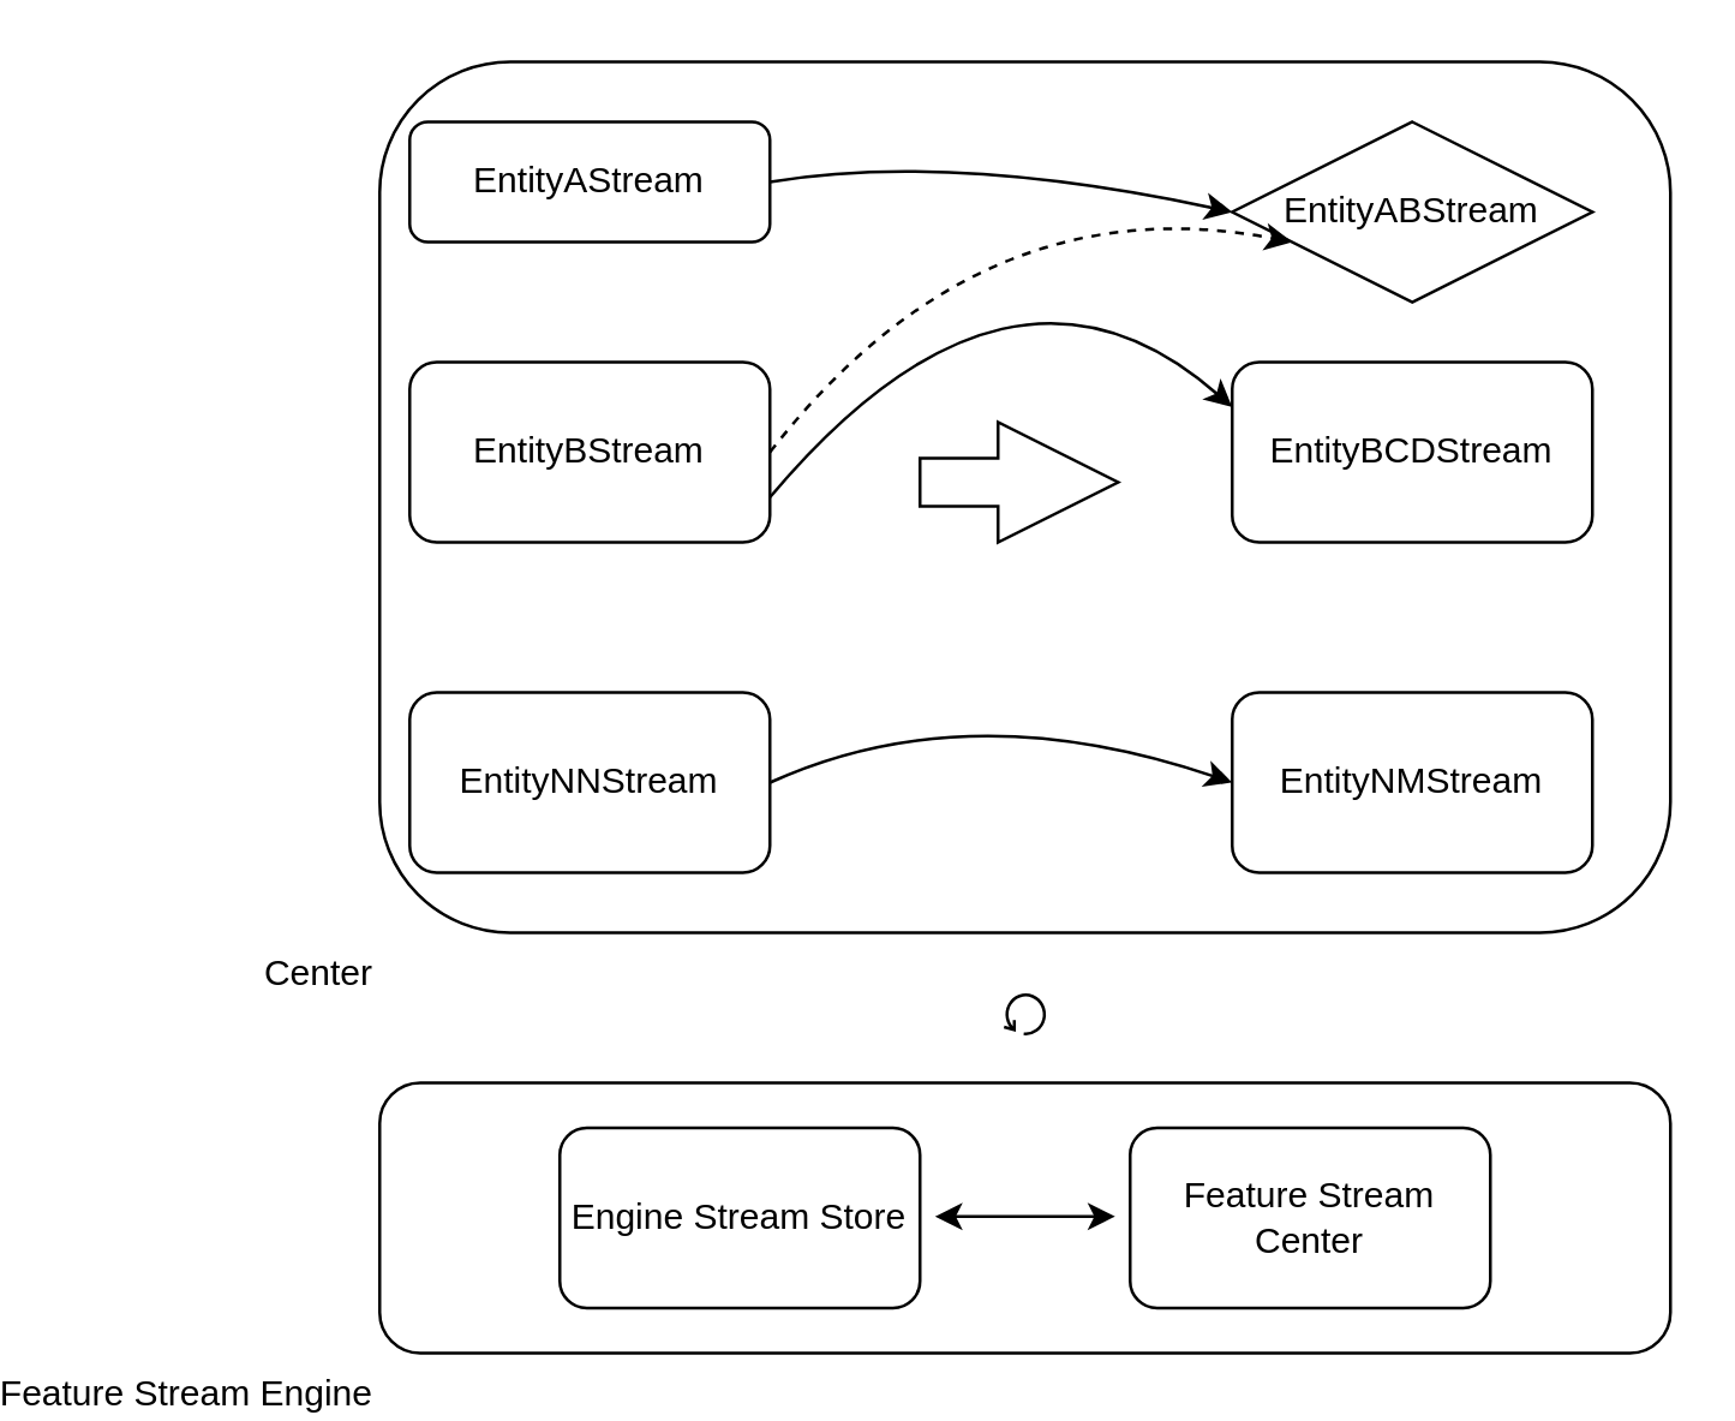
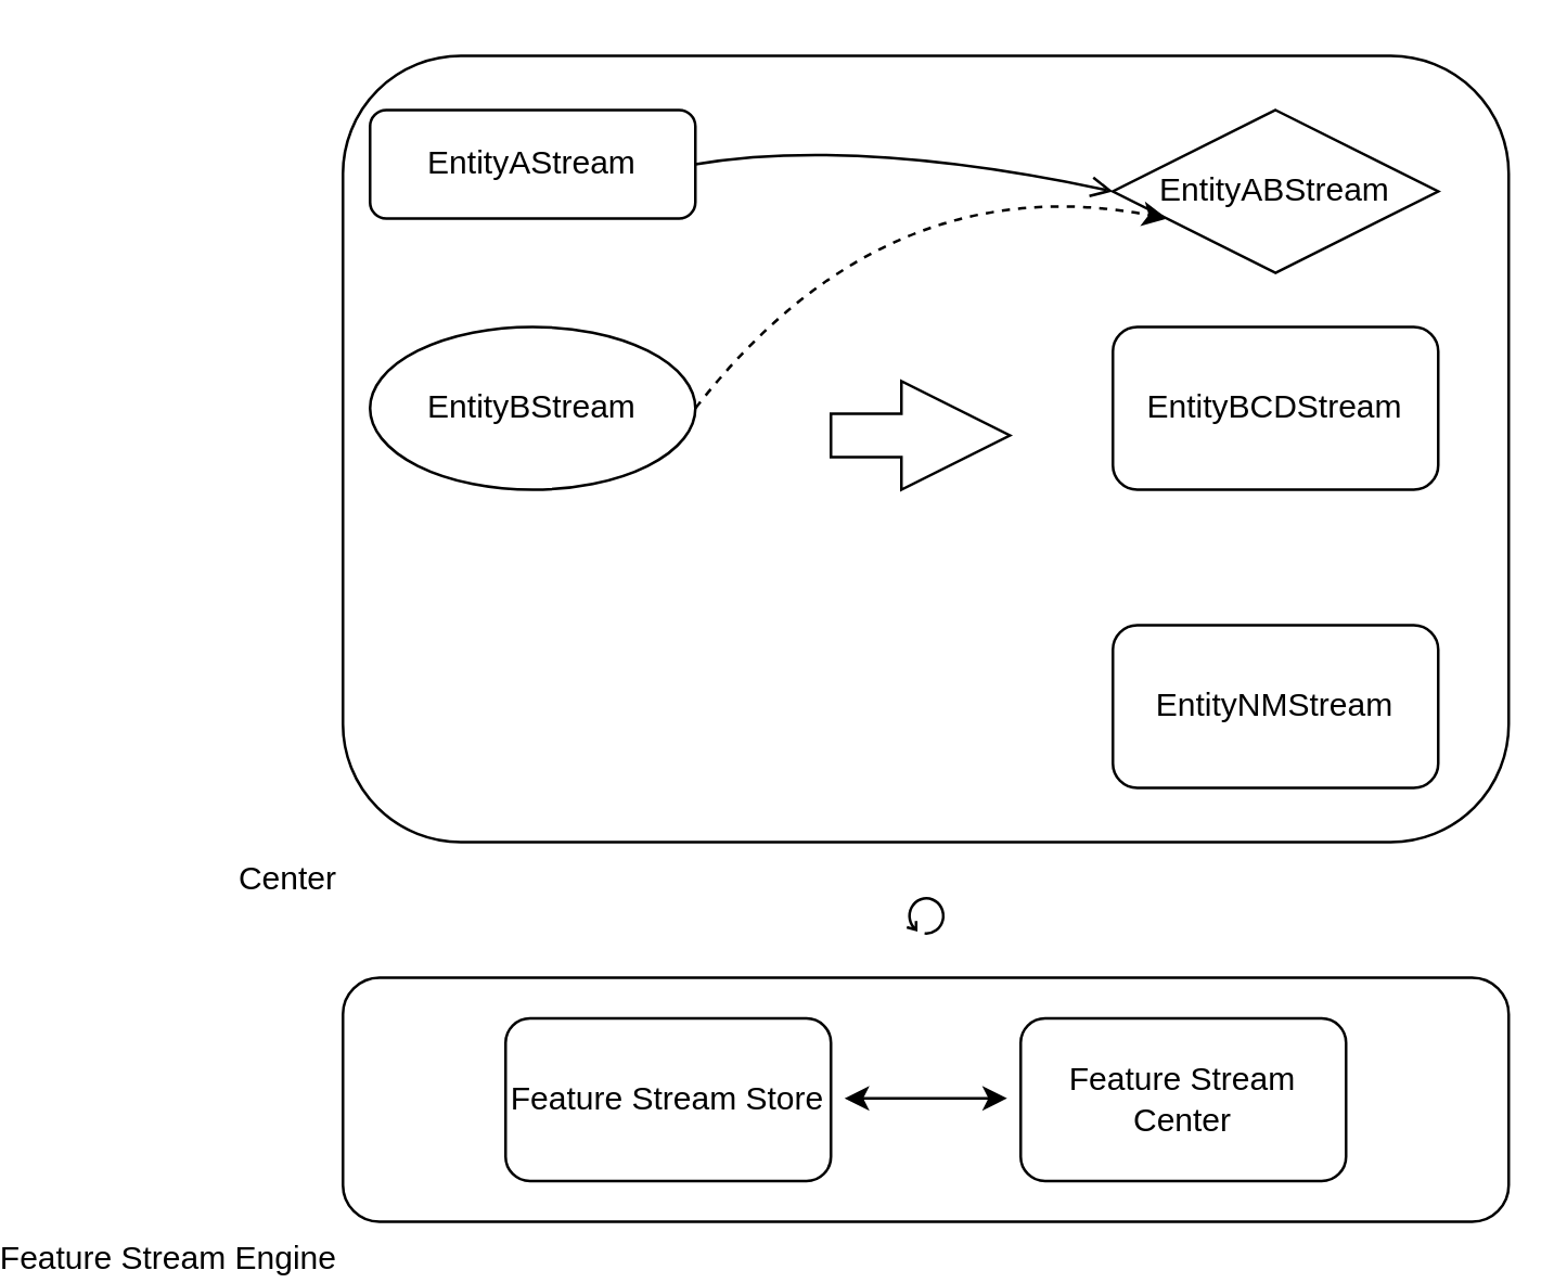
  <mxCell id="0" />
  <mxCell id="1" parent="0" />
  <mxCell id="2" value="Center" style="rounded=1;whiteSpace=wrap;html=1;labelPosition=left;verticalLabelPosition=bottom;align=right;verticalAlign=top;" vertex="1" parent="1"><mxGeometry x="20" y="20" width="430" height="290" as="geometry" /></mxCell>
  <mxCell id="3" value="EntityAStream" style="rounded=1;whiteSpace=wrap;html=1;" vertex="1" parent="1"><mxGeometry x="30" y="40" width="120" height="40" as="geometry" /></mxCell>
- <mxCell id="4" value="EntityBStream" style="rounded=1;whiteSpace=wrap;html=1;" vertex="1" parent="1"><mxGeometry x="30" y="120" width="120" height="60" as="geometry" /></mxCell>
- <mxCell id="5" value="EntityNNStream" style="rounded=1;whiteSpace=wrap;html=1;" vertex="1" parent="1"><mxGeometry x="30" y="230" width="120" height="60" as="geometry" /></mxCell>
+ <mxCell id="4" value="EntityBStream" style="ellipse;whiteSpace=wrap;html=1;" vertex="1" parent="1"><mxGeometry x="30" y="120" width="120" height="60" as="geometry" /></mxCell>
  <mxCell id="6" value="EntityABStream" style="rhombus;whiteSpace=wrap;html=1;" vertex="1" parent="1"><mxGeometry x="304" y="40" width="120" height="60" as="geometry" /></mxCell>
  <mxCell id="7" value="EntityBCDStream" style="rounded=1;whiteSpace=wrap;html=1;" vertex="1" parent="1"><mxGeometry x="304" y="120" width="120" height="60" as="geometry" /></mxCell>
  <mxCell id="8" value="EntityNMStream" style="rounded=1;whiteSpace=wrap;html=1;" vertex="1" parent="1"><mxGeometry x="304" y="230" width="120" height="60" as="geometry" /></mxCell>
  <mxCell id="9" value="" style="html=1;shadow=0;dashed=0;align=center;verticalAlign=middle;shape=mxgraph.arrows2.arrow;dy=0.6;dx=40;notch=0;" vertex="1" parent="1"><mxGeometry x="200" y="140" width="66" height="40" as="geometry" /></mxCell>
  <mxCell id="10" value="Feature Stream Engine" style="rounded=1;whiteSpace=wrap;html=1;labelPosition=left;verticalLabelPosition=bottom;align=right;verticalAlign=top;" vertex="1" parent="1"><mxGeometry x="20" y="360" width="430" height="90" as="geometry" /></mxCell>
  <mxCell id="11" value="" style="shape=mxgraph.bpmn.loop;html=1;outlineConnect=0;" vertex="1" parent="1"><mxGeometry x="228" y="330" width="14" height="14" as="geometry" /></mxCell>
- <mxCell id="12" value="Engine Stream Store" style="rounded=1;whiteSpace=wrap;html=1;" vertex="1" parent="1"><mxGeometry x="80" y="375" width="120" height="60" as="geometry" /></mxCell>
+ <mxCell id="12" value="Feature Stream Store" style="rounded=1;whiteSpace=wrap;html=1;" vertex="1" parent="1"><mxGeometry x="80" y="375" width="120" height="60" as="geometry" /></mxCell>
  <mxCell id="13" value="Feature Stream Center" style="rounded=1;whiteSpace=wrap;html=1;" vertex="1" parent="1"><mxGeometry x="270" y="375" width="120" height="60" as="geometry" /></mxCell>
  <mxCell id="14" value="" style="endArrow=classic;startArrow=classic;html=1;" edge="1" parent="1"><mxGeometry width="50" height="50" relative="1" as="geometry"><mxPoint x="205" y="404.5" as="sourcePoint" /><mxPoint x="265" y="404.5" as="targetPoint" /></mxGeometry></mxCell>
- <mxCell id="15" value="" style="curved=1;endArrow=classic;html=1;exitX=1;exitY=0.5;exitDx=0;exitDy=0;entryX=0;entryY=0.5;entryDx=0;entryDy=0;" edge="1" parent="1" source="3" target="6"><mxGeometry width="50" height="50" relative="1" as="geometry"><mxPoint x="180" y="290" as="sourcePoint" /><mxPoint x="230" y="240" as="targetPoint" /><Array as="points"><mxPoint x="210" y="50" /></Array></mxGeometry></mxCell>
+ <mxCell id="15" value="" style="curved=1;endArrow=open;html=1;exitX=1;exitY=0.5;exitDx=0;exitDy=0;entryX=0;entryY=0.5;entryDx=0;entryDy=0;" edge="1" parent="1" source="3" target="6"><mxGeometry width="50" height="50" relative="1" as="geometry"><mxPoint x="180" y="290" as="sourcePoint" /><mxPoint x="230" y="240" as="targetPoint" /><Array as="points"><mxPoint x="210" y="50" /></Array></mxGeometry></mxCell>
  <mxCell id="16" value="" style="curved=1;endArrow=classic;html=1;exitX=1;exitY=0.5;exitDx=0;exitDy=0;entryX=0;entryY=0.75;entryDx=0;entryDy=0;dashed=1;" edge="1" parent="1" source="4" target="6"><mxGeometry width="50" height="50" relative="1" as="geometry"><mxPoint x="160" y="80" as="sourcePoint" /><mxPoint x="300" y="80" as="targetPoint" /><Array as="points"><mxPoint x="220" y="60" /></Array></mxGeometry></mxCell>
- <mxCell id="17" value="" style="curved=1;endArrow=classic;html=1;exitX=1;exitY=0.75;exitDx=0;exitDy=0;entryX=0;entryY=0.25;entryDx=0;entryDy=0;" edge="1" parent="1" source="4" target="7"><mxGeometry width="50" height="50" relative="1" as="geometry"><mxPoint x="160" y="160" as="sourcePoint" /><mxPoint x="314" y="95" as="targetPoint" /><Array as="points"><mxPoint x="230" y="70" /></Array></mxGeometry></mxCell>
- <mxCell id="18" value="" style="curved=1;endArrow=classic;html=1;exitX=1;exitY=0.5;exitDx=0;exitDy=0;entryX=0;entryY=0.5;entryDx=0;entryDy=0;" edge="1" parent="1" source="5" target="8"><mxGeometry width="50" height="50" relative="1" as="geometry"><mxPoint x="156" y="250" as="sourcePoint" /><mxPoint x="310" y="250" as="targetPoint" /><Array as="points"><mxPoint x="216" y="230" /></Array></mxGeometry></mxCell>
